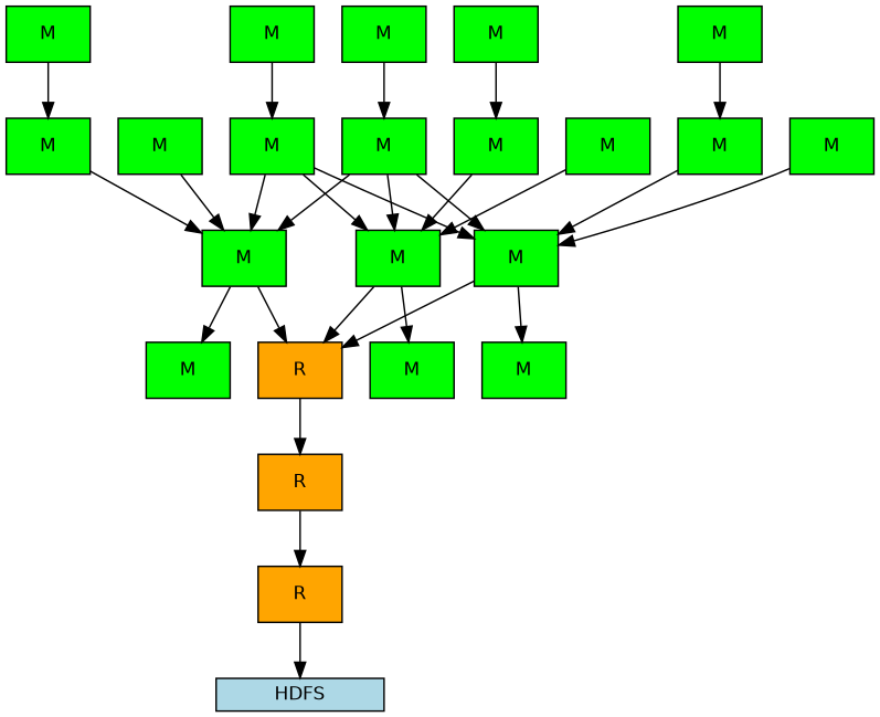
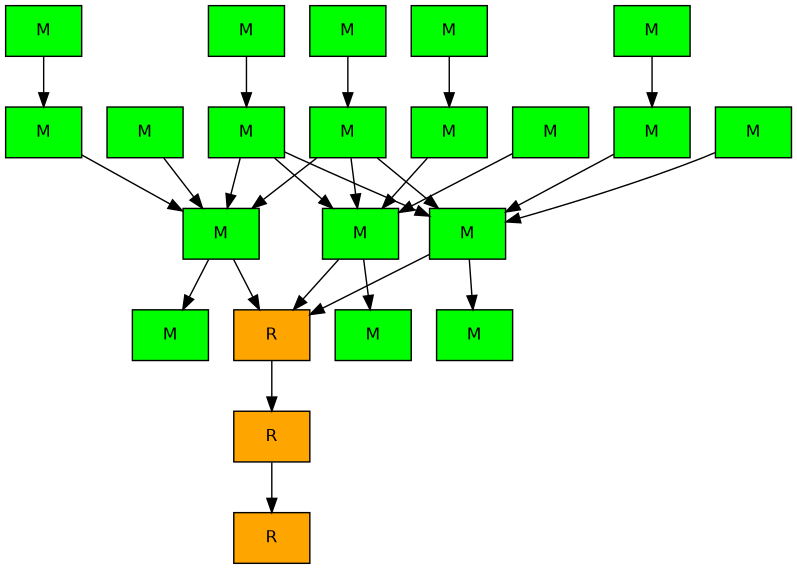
  digraph {
    fontname=Helvetica
    fontsize=24
    node [fillcolor=green fontname=Helvetica fontsize=12 shape=box style=filled]
    edge [fontcolor=blue fontname=Arial fontsize=9]
    n1 [label=M]
    n2 [label=M]
    n3 [fillcolor=orange label=R]
    n4 [label=M]
    n5 [label=M]
    n6 [fillcolor=orange label=R]
    n7 [fillcolor=orange label=R]
    n8 [label=M]
    n9 [label=M]
    n10 [label=M]
    n11 [label=M]
    n12 [label=M]
    n13 [label=M]
-   n14 [fillcolor=lightblue height=0.25 label=HDFS width=1.5]
    n15 [label=M]
    n16 [label=M]
    n17 [label=M]
    n18 [label=M]
    n19 [label=M]
    n20 [label=M]
    n21 [label=M]
    n22 [label=M]
    n23 [label=M]
    n2 -> n1
    n2 -> n3
    n3 -> n6
    n4 -> n3
    n4 -> n5
    n6 -> n7
-   n7 -> n14
    n8 -> n9
    n9 -> n4
    n10 -> n11
    n11 -> n15
    n12 -> n13
    n13 -> n2
    n13 -> n4
    n13 -> n15
    n15 -> n3
    n15 -> n18
    n16 -> n17
    n17 -> n2
    n17 -> n4
    n17 -> n15
    n19 -> n15
    n20 -> n2
    n21 -> n4
    n22 -> n2
    n23 -> n20
  }
